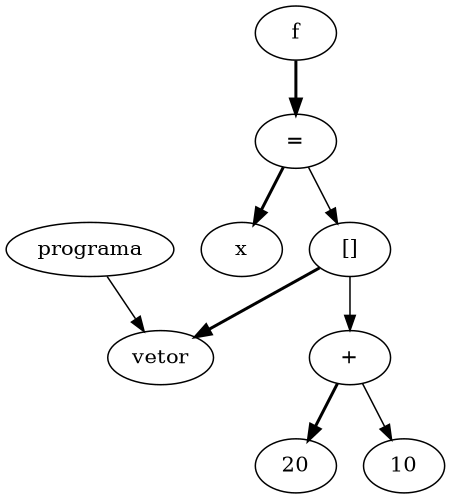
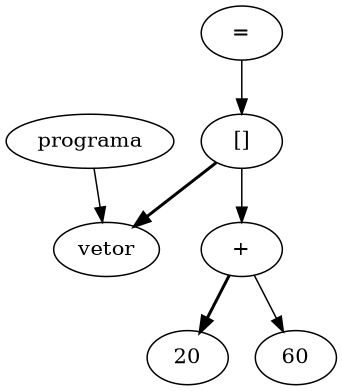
  digraph {
    edge [style=solid]
    n1 [label=programa]
    n2 [label=vetor]
-   n3 [label=f]
    n4 [label="="]
-   n5 [label=x]
    n6 [label="[]"]
    n7 [label="+"]
    n8 [label=20]
-   n9 [label=10]
+   n9 [label=60]
    n1 -> n2
-   n3 -> n4 [style=bold]
-   n4 -> n5 [style=bold]
    n4 -> n6
    n6 -> n2 [style=bold]
    n6 -> n7
    n7 -> n8 [style=bold]
    n7 -> n9
  }
